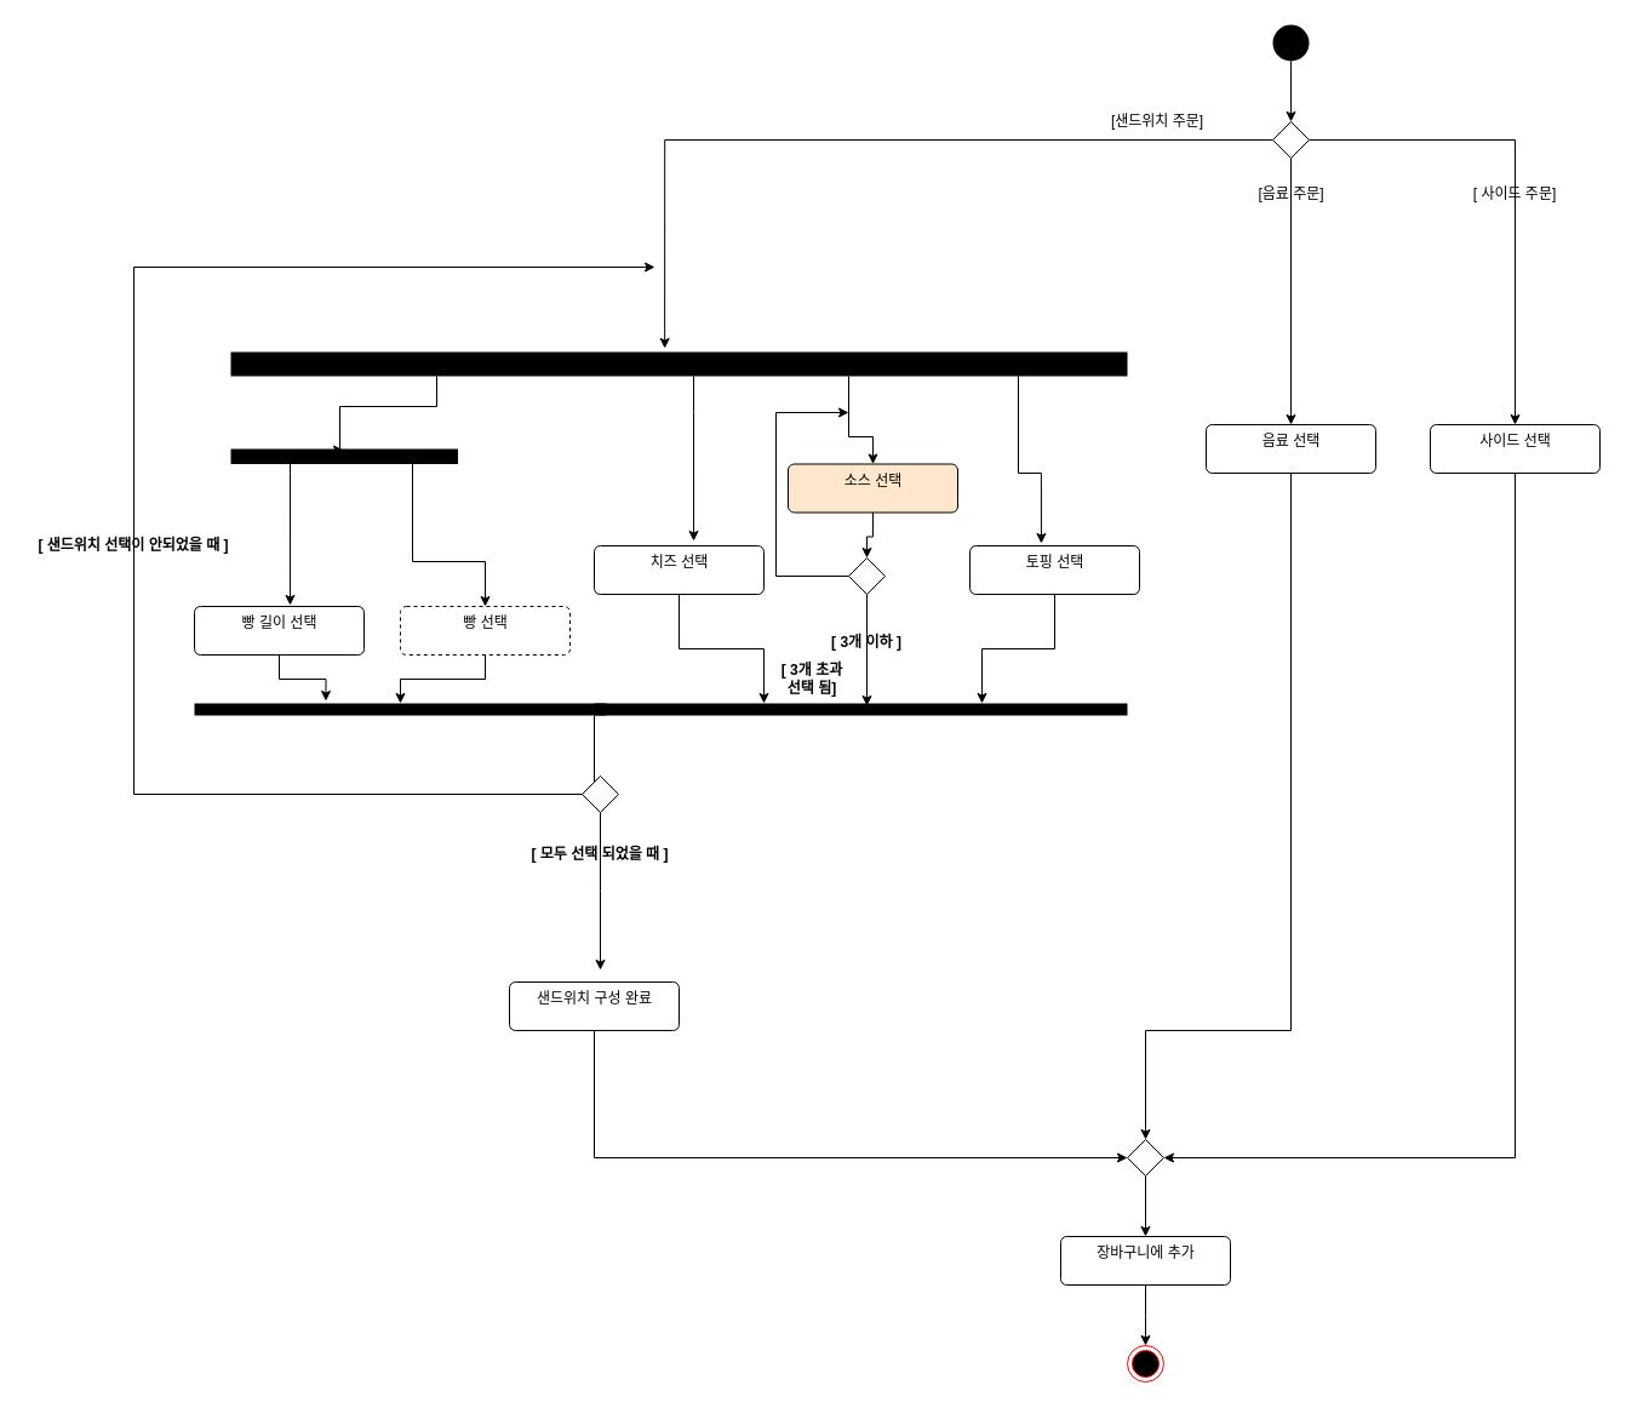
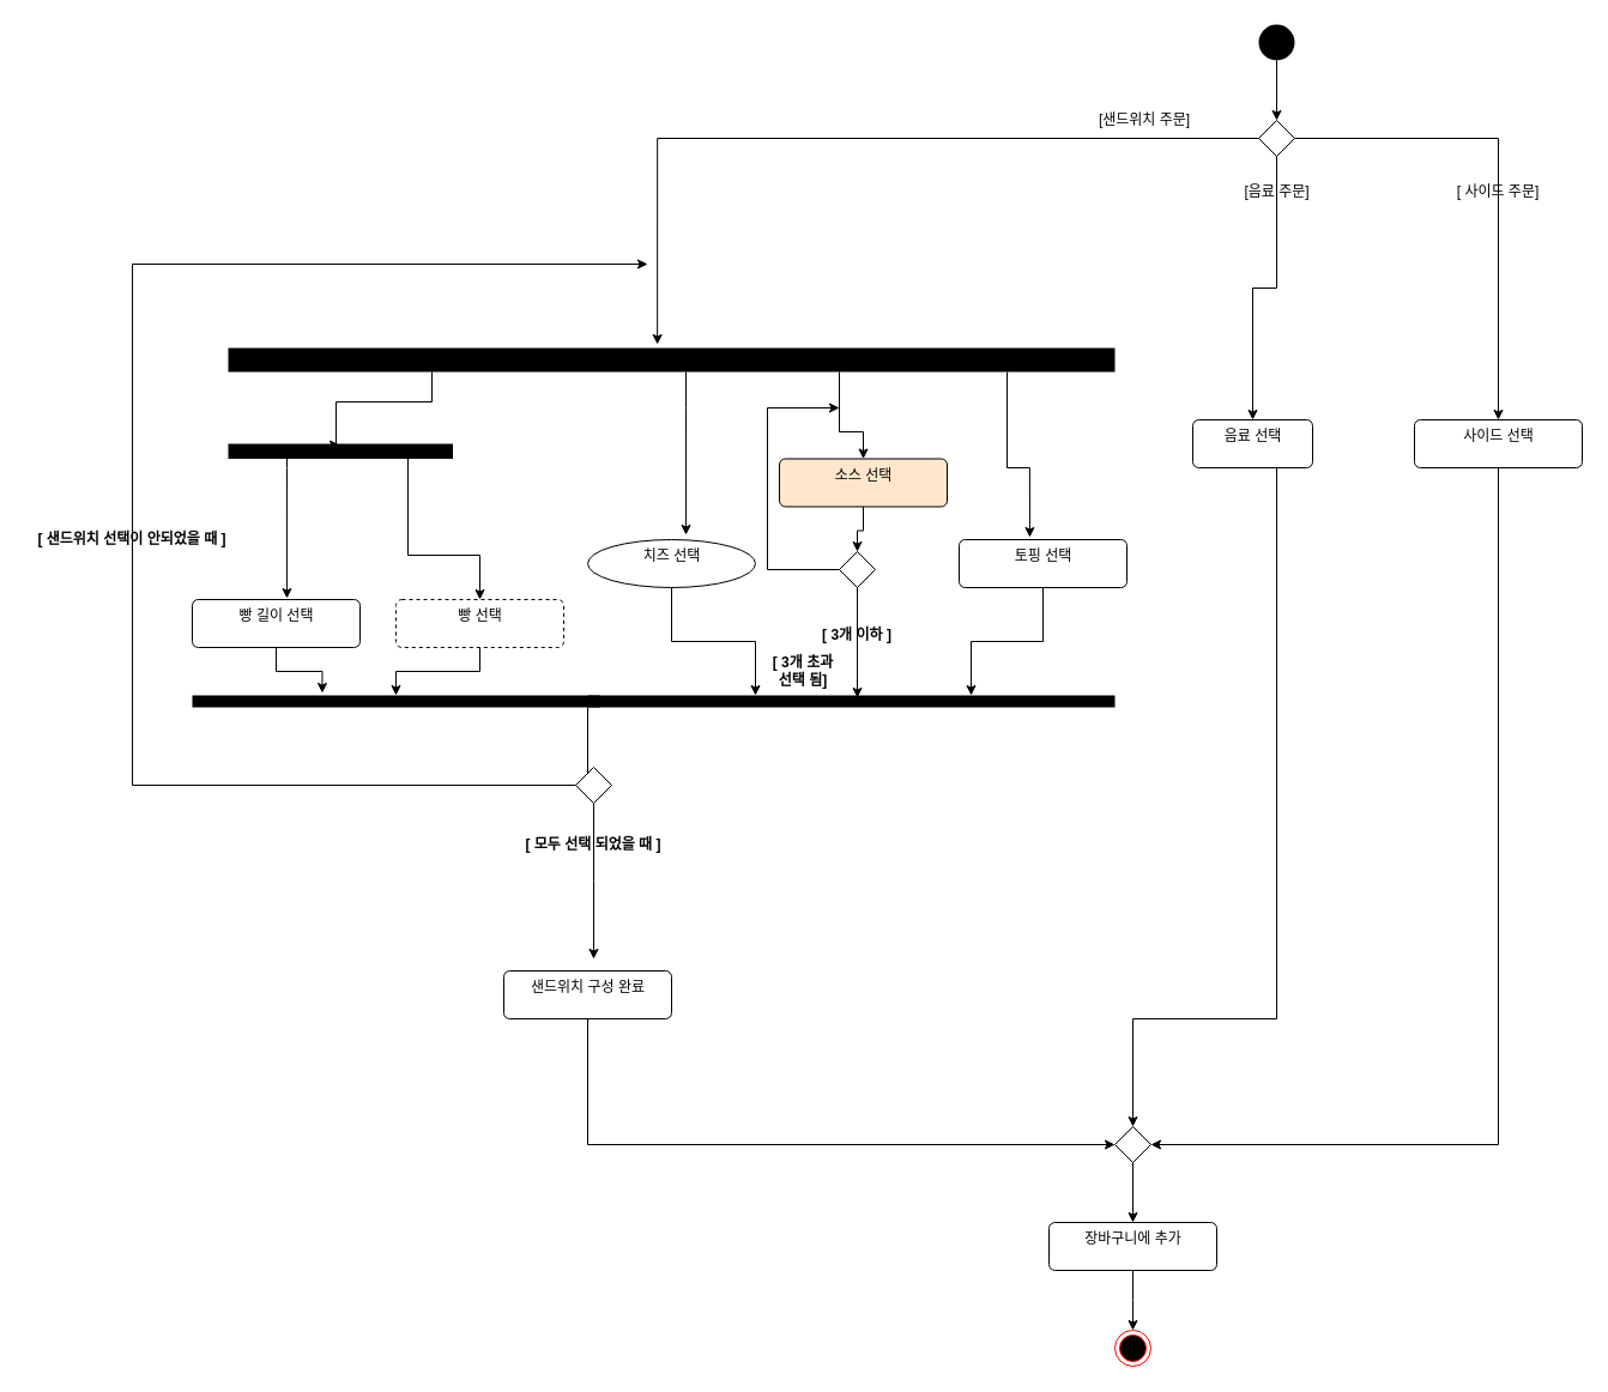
  <mxCell id="0" />
  <mxCell id="1" parent="0" />
  <mxCell id="2" style="edgeStyle=orthogonalEdgeStyle;rounded=0;orthogonalLoop=1;jettySize=auto;html=1;exitX=0;exitY=0.5;exitDx=0;exitDy=0;entryX=0.484;entryY=-0.15;entryDx=0;entryDy=0;entryPerimeter=0;" edge="1" parent="1" source="5" target="10"><mxGeometry relative="1" as="geometry"><mxPoint x="620" y="115" as="targetPoint" /></mxGeometry></mxCell>
  <mxCell id="3" style="edgeStyle=orthogonalEdgeStyle;rounded=0;orthogonalLoop=1;jettySize=auto;html=1;entryX=0.5;entryY=0;entryDx=0;entryDy=0;" edge="1" parent="1" source="5" target="39"><mxGeometry relative="1" as="geometry" /></mxCell>
  <mxCell id="4" style="edgeStyle=orthogonalEdgeStyle;rounded=0;orthogonalLoop=1;jettySize=auto;html=1;entryX=0.5;entryY=0;entryDx=0;entryDy=0;" edge="1" parent="1" source="5" target="41"><mxGeometry relative="1" as="geometry" /></mxCell>
  <mxCell id="5" value="" style="rhombus;" vertex="1" parent="1"><mxGeometry x="1050" y="100" width="30" height="30" as="geometry" /></mxCell>
  <mxCell id="6" value="" style="edgeStyle=orthogonalEdgeStyle;rounded=0;orthogonalLoop=1;jettySize=auto;html=1;entryX=0.5;entryY=0;entryDx=0;entryDy=0;" edge="1" parent="1" source="10" target="21"><mxGeometry relative="1" as="geometry"><mxPoint x="650" y="420" as="targetPoint" /><Array as="points"><mxPoint y="360" x="700" /><mxPoint x="720" y="360" /></Array></mxGeometry></mxCell>
  <mxCell id="7" style="edgeStyle=orthogonalEdgeStyle;rounded=0;orthogonalLoop=1;jettySize=auto;html=1;entryX=0.08;entryY=0.504;entryDx=0;entryDy=0;entryPerimeter=0;" edge="1" parent="1" source="10" target="13"><mxGeometry relative="1" as="geometry"><mxPoint x="280" y="360" as="targetPoint" /><Array as="points"><mxPoint x="360" y="335" /><mxPoint x="280" y="335" /><mxPoint x="280" y="371" /></Array></mxGeometry></mxCell>
  <mxCell id="8" value="" style="edgeStyle=orthogonalEdgeStyle;rounded=0;orthogonalLoop=1;jettySize=auto;html=1;entryX=0.586;entryY=-0.1;entryDx=0;entryDy=0;entryPerimeter=0;" edge="1" parent="1" source="10" target="19"><mxGeometry relative="1" as="geometry"><mxPoint x="570" y="440" as="targetPoint" /><Array as="points"><mxPoint x="572" y="340" /><mxPoint x="572" y="340" /></Array></mxGeometry></mxCell>
  <mxCell id="9" value="" style="edgeStyle=orthogonalEdgeStyle;rounded=0;orthogonalLoop=1;jettySize=auto;html=1;entryX=0.421;entryY=-0.05;entryDx=0;entryDy=0;entryPerimeter=0;" edge="1" parent="1" source="10" target="23"><mxGeometry relative="1" as="geometry"><mxPoint x="530" y="390" as="targetPoint" /><Array as="points"><mxPoint x="840" y="390" /><mxPoint x="859" y="390" /></Array></mxGeometry></mxCell>
  <mxCell id="10" value="" style="html=1;points=[];perimeter=orthogonalPerimeter;fillColor=#000000;strokeColor=none;" vertex="1" parent="1"><mxGeometry x="190" y="290" width="740" height="20" as="geometry" /></mxCell>
  <mxCell id="11" value="" style="edgeStyle=orthogonalEdgeStyle;rounded=0;orthogonalLoop=1;jettySize=auto;html=1;entryX=0.564;entryY=-0.025;entryDx=0;entryDy=0;entryPerimeter=0;" edge="1" parent="1" source="13" target="15"><mxGeometry relative="1" as="geometry"><mxPoint x="240" y="480" as="targetPoint" /><Array as="points"><mxPoint x="239" y="390" /><mxPoint x="239" y="390" /></Array></mxGeometry></mxCell>
  <mxCell id="12" value="" style="edgeStyle=orthogonalEdgeStyle;rounded=0;orthogonalLoop=1;jettySize=auto;html=1;entryX=0.5;entryY=0;entryDx=0;entryDy=0;" edge="1" parent="1" source="13" target="17"><mxGeometry relative="1" as="geometry"><mxPoint x="340" y="463" as="targetPoint" /><Array as="points"><mxPoint x="340" y="463" /><mxPoint x="400" y="463" /></Array></mxGeometry></mxCell>
  <mxCell id="13" value="" style="html=1;points=[];perimeter=orthogonalPerimeter;fillColor=#000000;strokeColor=none;direction=south;" vertex="1" parent="1"><mxGeometry x="190" y="370" width="187.5" height="12.5" as="geometry" /></mxCell>
  <mxCell id="14" style="edgeStyle=orthogonalEdgeStyle;rounded=0;orthogonalLoop=1;jettySize=auto;html=1;exitX=0.5;exitY=1;exitDx=0;exitDy=0;entryX=-0.2;entryY=0.681;entryDx=0;entryDy=0;entryPerimeter=0;" edge="1" parent="1" source="15" target="24"><mxGeometry relative="1" as="geometry" /></mxCell>
  <mxCell id="15" value="빵 길이 선택" style="html=1;align=center;verticalAlign=top;rounded=1;absoluteArcSize=1;arcSize=10;dashed=0;" vertex="1" parent="1"><mxGeometry x="160" y="500" width="140" height="40" as="geometry" /></mxCell>
  <mxCell id="16" value="" style="edgeStyle=orthogonalEdgeStyle;rounded=0;orthogonalLoop=1;jettySize=auto;html=1;" edge="1" parent="1" source="17" target="24"><mxGeometry relative="1" as="geometry" /></mxCell>
  <mxCell id="17" value="빵 선택" style="html=1;align=center;verticalAlign=top;rounded=1;absoluteArcSize=1;arcSize=10;dashed=1;" vertex="1" parent="1"><mxGeometry x="330" y="500" width="140" height="40" as="geometry" /></mxCell>
  <mxCell id="18" value="" style="edgeStyle=orthogonalEdgeStyle;rounded=0;orthogonalLoop=1;jettySize=auto;html=1;" edge="1" parent="1" source="19" target="26"><mxGeometry relative="1" as="geometry"><Array as="points"><mxPoint x="560" y="535" /><mxPoint x="630" y="535" /></Array></mxGeometry></mxCell>
- <mxCell id="19" value="치즈 선택" style="html=1;align=center;verticalAlign=top;rounded=1;absoluteArcSize=1;arcSize=10;dashed=0;" vertex="1" parent="1"><mxGeometry x="490" y="450" width="140" height="40" as="geometry" /></mxCell>
+ <mxCell id="19" value="치즈 선택" style="ellipse;html=1;align=center;verticalAlign=top;absoluteArcSize=1;arcSize=10;dashed=0;" vertex="1" parent="1"><mxGeometry x="490" y="450" width="140" height="40" as="geometry" /></mxCell>
  <mxCell id="20" value="" style="edgeStyle=orthogonalEdgeStyle;rounded=0;orthogonalLoop=1;jettySize=auto;html=1;" edge="1" parent="1" source="21" target="33"><mxGeometry relative="1" as="geometry" /></mxCell>
  <mxCell id="21" value="소스 선택" style="html=1;align=center;verticalAlign=top;rounded=1;absoluteArcSize=1;arcSize=10;dashed=0;fillColor=#ffe6cc;" vertex="1" parent="1"><mxGeometry x="650" y="382.5" width="140" height="40" as="geometry" /></mxCell>
  <mxCell id="22" value="" style="edgeStyle=orthogonalEdgeStyle;rounded=0;orthogonalLoop=1;jettySize=auto;html=1;" edge="1" parent="1" source="23" target="26"><mxGeometry relative="1" as="geometry"><Array as="points"><mxPoint x="870" y="535" /><mxPoint x="810" y="535" /></Array></mxGeometry></mxCell>
  <mxCell id="23" value="토핑 선택" style="html=1;align=center;verticalAlign=top;rounded=1;absoluteArcSize=1;arcSize=10;dashed=0;" vertex="1" parent="1"><mxGeometry x="800" y="450" width="140" height="40" as="geometry" /></mxCell>
  <mxCell id="24" value="" style="html=1;points=[];perimeter=orthogonalPerimeter;fillColor=#000000;strokeColor=none;direction=south;" vertex="1" parent="1"><mxGeometry x="160" y="580" width="340" height="10" as="geometry" /></mxCell>
  <mxCell id="25" value="" style="edgeStyle=orthogonalEdgeStyle;rounded=0;orthogonalLoop=1;jettySize=auto;html=1;entryX=1;entryY=0.5;entryDx=0;entryDy=0;" edge="1" parent="1" source="26" target="29"><mxGeometry relative="1" as="geometry"><mxPoint x="710" y="672.5" as="targetPoint" /><Array as="points"><mxPoint x="490" y="655" /></Array></mxGeometry></mxCell>
  <mxCell id="26" value="" style="html=1;points=[];perimeter=orthogonalPerimeter;fillColor=#000000;strokeColor=none;direction=south;" vertex="1" parent="1"><mxGeometry x="490" y="580" width="440" height="10" as="geometry" /></mxCell>
  <mxCell id="27" style="edgeStyle=orthogonalEdgeStyle;rounded=0;orthogonalLoop=1;jettySize=auto;html=1;" edge="1" parent="1" source="29"><mxGeometry relative="1" as="geometry"><mxPoint x="540" as="targetPoint" y="220" /><Array as="points"><mxPoint x="110" y="655" /><mxPoint x="110" y="220" /></Array></mxGeometry></mxCell>
  <mxCell id="28" style="edgeStyle=orthogonalEdgeStyle;rounded=0;orthogonalLoop=1;jettySize=auto;html=1;" edge="1" parent="1" source="29"><mxGeometry relative="1" as="geometry"><mxPoint x="495" y="800" as="targetPoint" /></mxGeometry></mxCell>
  <mxCell id="29" value="" style="rhombus;" vertex="1" parent="1"><mxGeometry x="480" y="640" width="30" height="30" as="geometry" /></mxCell>
  <mxCell id="30" value="&lt;b&gt;[ 모두 선택 되었을 때 ]&lt;/b&gt;" style="text;html=1;strokeColor=none;fillColor=none;align=center;verticalAlign=middle;whiteSpace=wrap;rounded=0;" vertex="1" parent="1"><mxGeometry x="430" y="695" width="130" height="20" as="geometry" /></mxCell>
  <mxCell id="31" value="" style="edgeStyle=orthogonalEdgeStyle;rounded=0;orthogonalLoop=1;jettySize=auto;html=1;" edge="1" parent="1" source="33"><mxGeometry relative="1" as="geometry"><mxPoint y="340" as="targetPoint" x="700" /><Array as="points"><mxPoint x="640" y="475" /><mxPoint x="640" y="340" /></Array></mxGeometry></mxCell>
  <mxCell id="32" value="" style="edgeStyle=orthogonalEdgeStyle;rounded=0;orthogonalLoop=1;jettySize=auto;html=1;" edge="1" parent="1" source="33"><mxGeometry relative="1" as="geometry"><Array as="points"><mxPoint x="715" y="582" /></Array><mxPoint x="715" y="582" as="targetPoint" /></mxGeometry></mxCell>
  <mxCell id="33" value="" style="rhombus;" vertex="1" parent="1"><mxGeometry y="460" width="30" height="30" as="geometry" x="700" /></mxCell>
  <mxCell id="34" value="&lt;b&gt;[ 3개 초과 선택 됨]&lt;/b&gt;" style="text;html=1;strokeColor=none;fillColor=none;align=center;verticalAlign=middle;whiteSpace=wrap;rounded=0;" vertex="1" parent="1"><mxGeometry x="640" y="550" width="60" height="20" as="geometry" /></mxCell>
  <mxCell id="35" value="&lt;b&gt;[ 3개 이하 ]&lt;/b&gt;" style="text;html=1;strokeColor=none;fillColor=none;align=center;verticalAlign=middle;whiteSpace=wrap;rounded=0;" vertex="1" parent="1"><mxGeometry x="680" y="520" width="70" height="20" as="geometry" /></mxCell>
  <mxCell id="36" style="edgeStyle=orthogonalEdgeStyle;rounded=0;orthogonalLoop=1;jettySize=auto;html=1;entryX=0;entryY=0.5;entryDx=0;entryDy=0;" edge="1" parent="1" source="37" target="45"><mxGeometry relative="1" as="geometry"><Array as="points"><mxPoint x="490" y="955" /></Array></mxGeometry></mxCell>
  <mxCell id="37" value="샌드위치 구성 완료" style="html=1;align=center;verticalAlign=top;rounded=1;absoluteArcSize=1;arcSize=10;dashed=0;" vertex="1" parent="1"><mxGeometry x="420" y="810" width="140" height="40" as="geometry" /></mxCell>
  <mxCell id="38" style="edgeStyle=orthogonalEdgeStyle;rounded=0;orthogonalLoop=1;jettySize=auto;html=1;entryX=0.5;entryY=0;entryDx=0;entryDy=0;" edge="1" parent="1" source="39" target="45"><mxGeometry relative="1" as="geometry"><Array as="points"><mxPoint x="1065" y="850" /><mxPoint x="945" y="850" /></Array></mxGeometry></mxCell>
- <mxCell id="39" value="음료 선택" style="html=1;align=center;verticalAlign=top;rounded=1;absoluteArcSize=1;arcSize=10;dashed=0;" vertex="1" parent="1"><mxGeometry x="995" y="350" width="140" height="40" as="geometry" /></mxCell>
+ <mxCell id="39" value="음료 선택" style="html=1;align=center;verticalAlign=top;rounded=1;absoluteArcSize=1;arcSize=10;dashed=0;" vertex="1" parent="1"><mxGeometry x="995" y="350" width="100" height="40" as="geometry" /></mxCell>
  <mxCell id="40" style="edgeStyle=orthogonalEdgeStyle;rounded=0;orthogonalLoop=1;jettySize=auto;html=1;entryX=1;entryY=0.5;entryDx=0;entryDy=0;" edge="1" parent="1" source="41" target="45"><mxGeometry relative="1" as="geometry"><Array as="points"><mxPoint x="1250" y="955" /></Array></mxGeometry></mxCell>
  <mxCell id="41" value="사이드 선택" style="html=1;align=center;verticalAlign=top;rounded=1;absoluteArcSize=1;arcSize=10;dashed=0;" vertex="1" parent="1"><mxGeometry x="1180" y="350" width="140" height="40" as="geometry" /></mxCell>
  <mxCell id="42" value="[음료 주문]" style="text;html=1;strokeColor=none;fillColor=none;align=center;verticalAlign=middle;whiteSpace=wrap;rounded=0;" vertex="1" parent="1"><mxGeometry x="1032.5" y="150" width="65" height="20" as="geometry" /></mxCell>
  <mxCell id="43" value="[ 사이드 주문]" style="text;html=1;strokeColor=none;fillColor=none;align=center;verticalAlign=middle;whiteSpace=wrap;rounded=0;" vertex="1" parent="1"><mxGeometry x="1210" y="150" width="80" height="20" as="geometry" /></mxCell>
  <mxCell id="44" style="edgeStyle=orthogonalEdgeStyle;rounded=0;orthogonalLoop=1;jettySize=auto;html=1;entryX=0.5;entryY=0;entryDx=0;entryDy=0;" edge="1" parent="1" source="45" target="50"><mxGeometry relative="1" as="geometry" /></mxCell>
  <mxCell id="45" value="" style="rhombus;" vertex="1" parent="1"><mxGeometry x="930" y="940" width="30" height="30" as="geometry" /></mxCell>
  <mxCell id="46" value="[샌드위치 주문]" style="text;html=1;strokeColor=none;fillColor=none;align=center;verticalAlign=middle;whiteSpace=wrap;rounded=0;" vertex="1" parent="1"><mxGeometry x="910" y="90" width="90" height="20" as="geometry" /></mxCell>
  <mxCell id="47" style="edgeStyle=orthogonalEdgeStyle;rounded=0;orthogonalLoop=1;jettySize=auto;html=1;entryX=0.5;entryY=0;entryDx=0;entryDy=0;" edge="1" parent="1" source="48" target="5"><mxGeometry relative="1" as="geometry" /></mxCell>
  <mxCell id="48" value="" style="ellipse;fillColor=#000000;strokeColor=none;" vertex="1" parent="1"><mxGeometry x="1050" y="20" width="30" height="30" as="geometry" /></mxCell>
  <mxCell id="49" style="edgeStyle=orthogonalEdgeStyle;rounded=0;orthogonalLoop=1;jettySize=auto;html=1;" edge="1" parent="1" source="50"><mxGeometry relative="1" as="geometry"><mxPoint x="945" y="1110" as="targetPoint" /></mxGeometry></mxCell>
  <mxCell id="50" value="장바구니에 추가" style="html=1;align=center;verticalAlign=top;rounded=1;absoluteArcSize=1;arcSize=10;dashed=0;" vertex="1" parent="1"><mxGeometry x="875" y="1020" width="140" height="40" as="geometry" /></mxCell>
  <mxCell id="51" value="" style="ellipse;html=1;shape=endState;fillColor=#000000;strokeColor=#ff0000;" vertex="1" parent="1"><mxGeometry x="930" y="1110" width="30" height="30" as="geometry" /></mxCell>
  <mxCell id="52" value="&lt;b&gt;[ 샌드위치 선택이 안되었을 때 ]&lt;/b&gt;" style="text;html=1;strokeColor=none;fillColor=none;align=center;verticalAlign=middle;whiteSpace=wrap;rounded=0;" vertex="1" parent="1"><mxGeometry x="20" y="440" width="180" height="20" as="geometry" /></mxCell>
